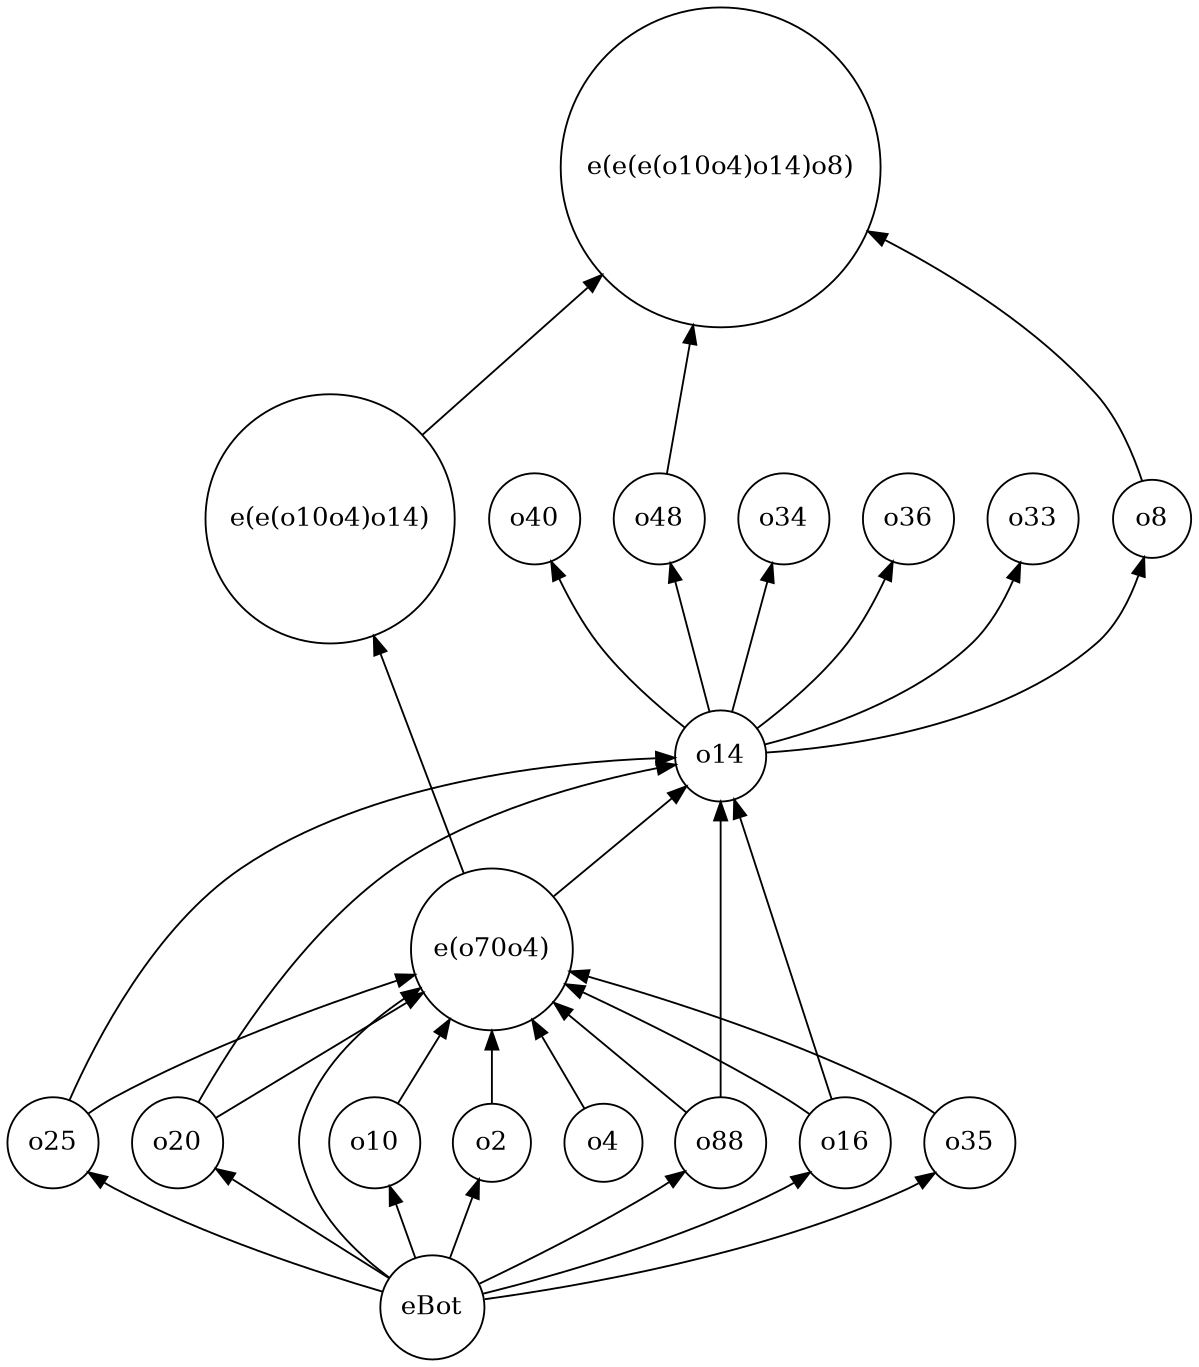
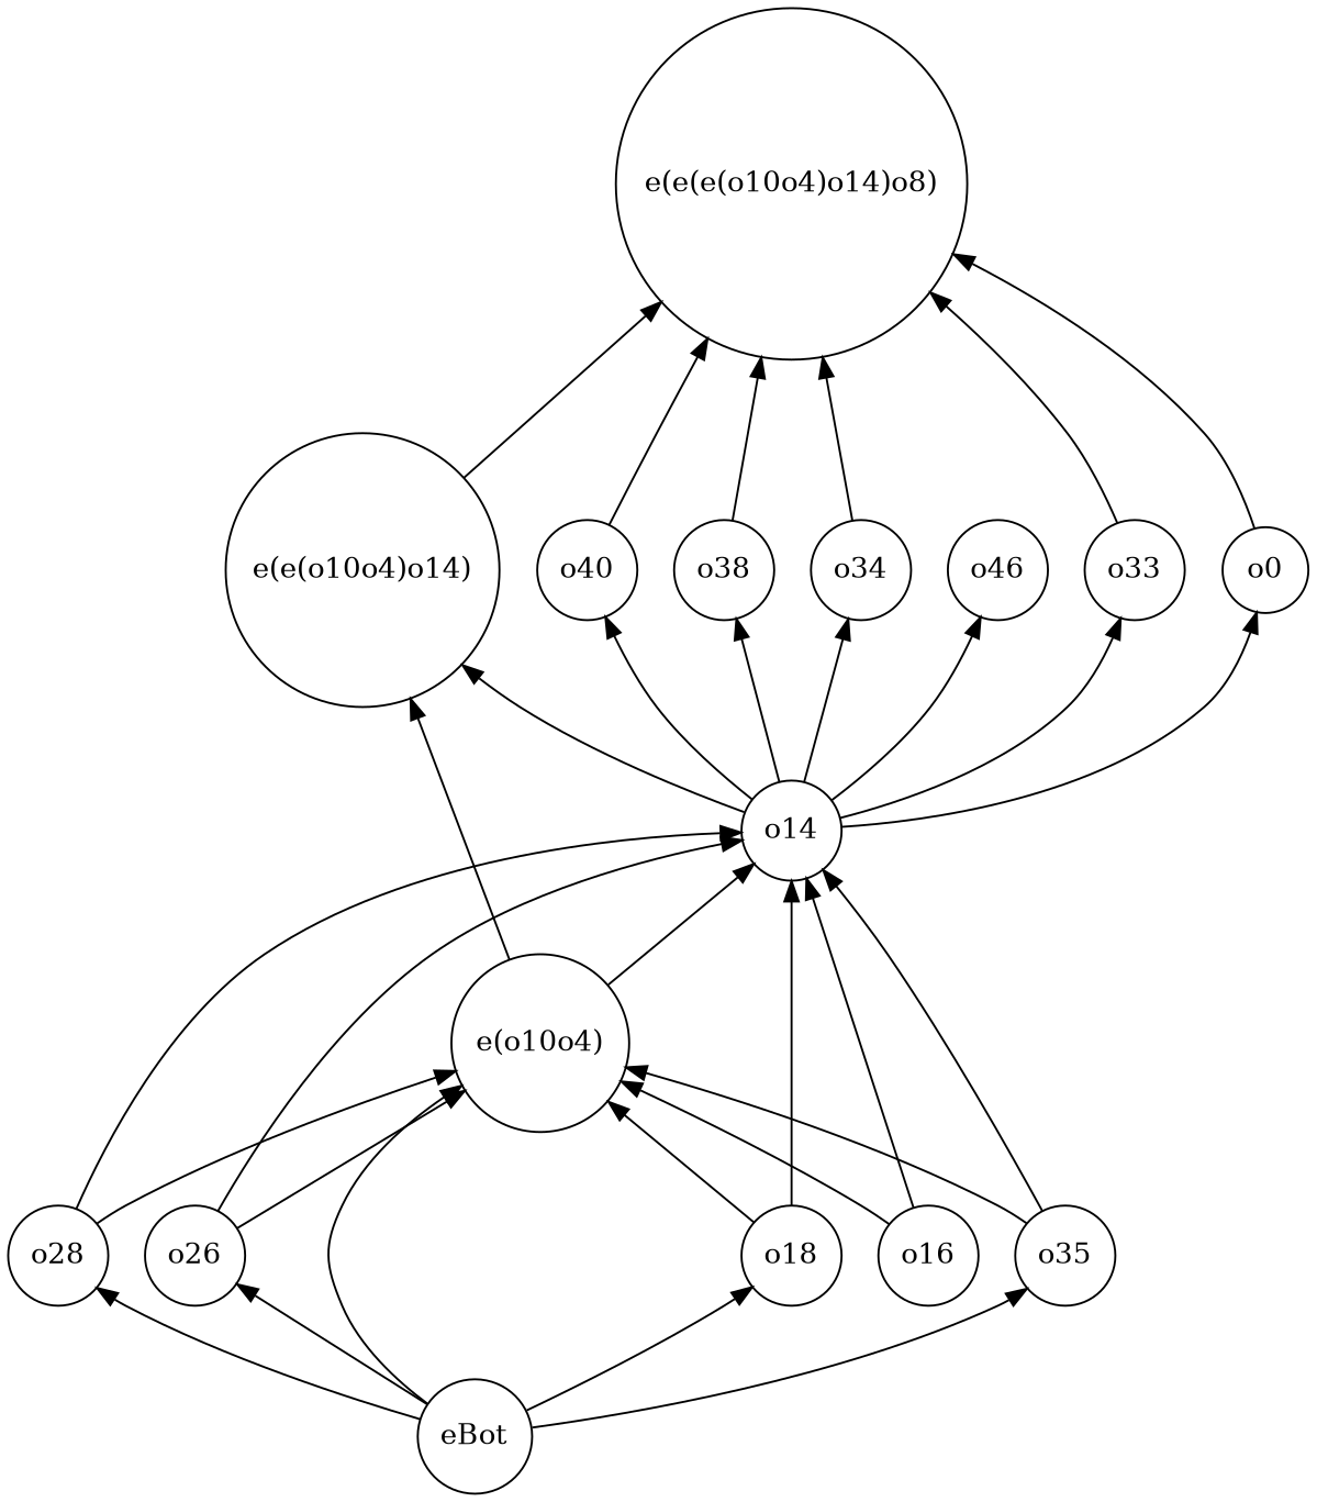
  strict digraph {
    rankdir=BT
    node [shape=circle]
    eBot [height=0.77632 width=0.77632]
    o16 [height=0.68605 width=0.68605]
    n3 [height=0.68605 label=o35 width=0.68605]
-   o28 [height=0.68605 width=0.68605 label=o25]
-   o20 [height=0.68605 width=0.68605]
-   o10 [height=0.68605 width=0.68605]
-   o18 [height=0.68605 width=0.68605 label=o88]
-   o2 [height=0.55967 width=0.55967]
-   "e(o10o4)" [height=1.2096 width=1.2096 label="e(o70o4)"]
+   o28 [height=0.68605 width=0.68605]
+   o20 [height=0.68605 width=0.68605 label=o26]
+   o18 [height=0.68605 width=0.68605]
+   "e(o10o4)" [height=1.2096 width=1.2096]
    o14 [height=0.68605 width=0.68605]
-   o4 [height=0.55967 width=0.55967]
    "e(e(o10o4)o14)" [height=1.8596 width=1.8596]
    n13 [height=0.68605 label=o33 width=0.68605]
-   o8 [height=0.55967 width=0.55967]
+   o8 [height=0.55967 width=0.55967 label=o0]
    o40 [height=0.68605 width=0.68605]
-   o38 [height=0.68605 width=0.68605 label=o48]
-   o36 [height=0.68605 width=0.68605]
+   o38 [height=0.68605 width=0.68605]
+   o36 [height=0.68605 width=0.68605 label=o46]
    o34 [height=0.68605 width=0.68605]
    "e(e(e(o10o4)o14)o8)" [height=2.3831 width=2.3831]
-   eBot -> o16
    eBot -> n3
    eBot -> o28
    eBot -> o20
-   eBot -> o10
    eBot -> o18
-   eBot -> o2
    eBot -> "e(o10o4)"
    o16 -> "e(o10o4)"
    o16 -> o14
    n3 -> "e(o10o4)"
+   n3 -> o14
    o28 -> "e(o10o4)"
    o28 -> o14
    o20 -> "e(o10o4)"
    o20 -> o14
-   o10 -> "e(o10o4)"
    o18 -> "e(o10o4)"
    o18 -> o14
-   o2 -> "e(o10o4)"
    "e(o10o4)" -> o14
    "e(o10o4)" -> "e(e(o10o4)o14)"
+   o14 -> "e(e(o10o4)o14)"
    o14 -> n13
    o14 -> o8
    o14 -> o40
    o14 -> o38
    o14 -> o36
    o14 -> o34
-   o4 -> "e(o10o4)"
    "e(e(o10o4)o14)" -> "e(e(e(o10o4)o14)o8)"
+   n13 -> "e(e(e(o10o4)o14)o8)"
    o8 -> "e(e(e(o10o4)o14)o8)"
+   o40 -> "e(e(e(o10o4)o14)o8)"
    o38 -> "e(e(e(o10o4)o14)o8)"
+   o34 -> "e(e(e(o10o4)o14)o8)"
  }
